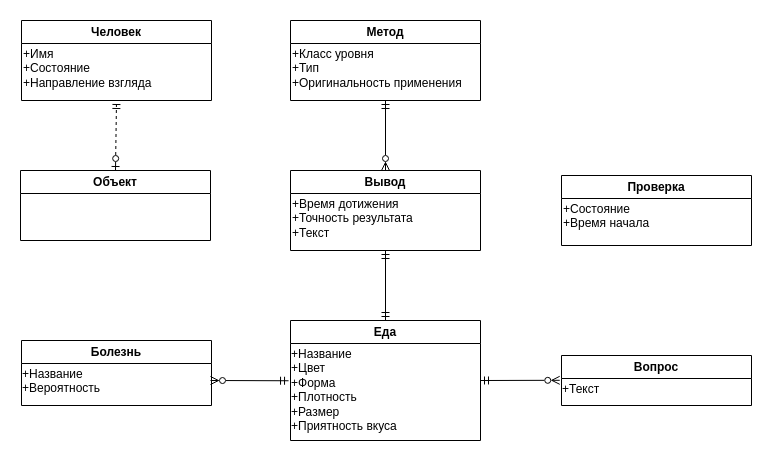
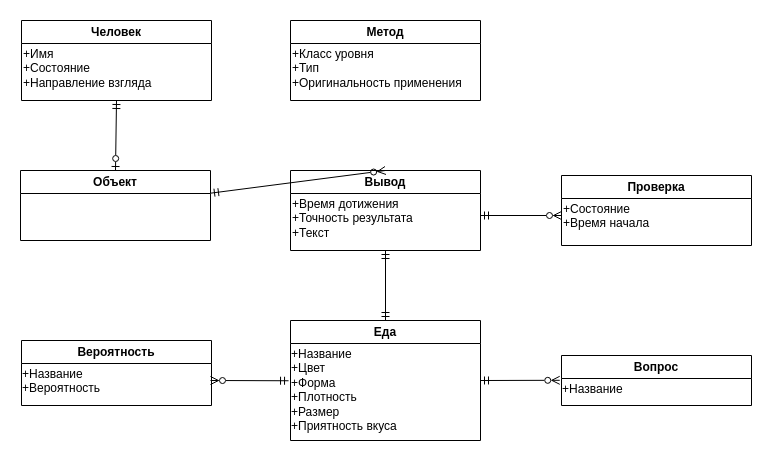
  <mxCell id="0" />
  <mxCell id="1" parent="0" />
  <mxCell id="2" value="Метод" style="swimlane;whiteSpace=wrap;html=1;" vertex="1" parent="1"><mxGeometry x="290" y="20" width="190" height="80" as="geometry" /></mxCell>
  <mxCell id="3" value="+Класс уровня&lt;br&gt;+Тип&lt;br&gt;+Оригинальность применения" style="text;whiteSpace=wrap;html=1;" vertex="1" parent="2"><mxGeometry y="20" width="190" height="60" as="geometry" /></mxCell>
  <mxCell id="4" value="Человек" style="swimlane;whiteSpace=wrap;html=1;" vertex="1" parent="1"><mxGeometry x="21" y="20" width="190" height="80" as="geometry" /></mxCell>
  <mxCell id="5" value="+Имя&lt;br&gt;+Состояние&lt;br&gt;+Направление взгляда&lt;div&gt;&lt;br/&gt;&lt;/div&gt;" style="text;whiteSpace=wrap;html=1;" vertex="1" parent="4"><mxGeometry y="20" width="190" height="60" as="geometry" /></mxCell>
  <mxCell id="6" value="Объект" style="swimlane;whiteSpace=wrap;html=1;" vertex="1" parent="1"><mxGeometry x="20" y="170" width="190" height="70" as="geometry" /></mxCell>
  <mxCell id="7" value="Вывод" style="swimlane;whiteSpace=wrap;html=1;" vertex="1" parent="1"><mxGeometry x="290" y="170" width="190" height="80" as="geometry" /></mxCell>
  <mxCell id="8" value="+Время дотижения&lt;br&gt;+Точность результата&lt;br&gt;+Текст" style="text;whiteSpace=wrap;html=1;" vertex="1" parent="7"><mxGeometry y="20" width="190" height="50" as="geometry" /></mxCell>
  <mxCell id="9" value="Еда" style="swimlane;whiteSpace=wrap;html=1;" vertex="1" parent="1"><mxGeometry x="290" y="320" width="190" height="120" as="geometry" /></mxCell>
  <mxCell id="10" value="+Название&amp;nbsp;&lt;br&gt;+Цвет&lt;br&gt;+Форма&lt;br&gt;+Плотность&lt;br&gt;+Размер&lt;br&gt;+Приятность вкуса" style="text;whiteSpace=wrap;html=1;" vertex="1" parent="9"><mxGeometry x="-1" y="20" width="190" height="110" as="geometry" /></mxCell>
  <mxCell id="11" value="Проверка" style="swimlane;whiteSpace=wrap;html=1;" vertex="1" parent="1"><mxGeometry x="561" y="175" width="190" height="70" as="geometry" /></mxCell>
  <mxCell id="12" value="+Состояние&amp;nbsp;&lt;br style=&quot;border-color: var(--border-color);&quot;&gt;+Время начала" style="text;whiteSpace=wrap;html=1;" vertex="1" parent="11"><mxGeometry y="20" width="190" height="40" as="geometry" /></mxCell>
- <mxCell id="13" value="Болезнь" style="swimlane;whiteSpace=wrap;html=1;" vertex="1" parent="1"><mxGeometry x="21" y="340" width="190" height="65" as="geometry" /></mxCell>
+ <mxCell id="13" value="Вероятность" style="swimlane;whiteSpace=wrap;html=1;" vertex="1" parent="1"><mxGeometry x="21" y="340" width="190" height="65" as="geometry" /></mxCell>
  <mxCell id="14" value="+Название&lt;br&gt;+Вероятность" style="text;whiteSpace=wrap;html=1;" vertex="1" parent="13"><mxGeometry x="-1" y="20" width="190" height="40" as="geometry" /></mxCell>
  <mxCell id="15" value="Вопрос" style="swimlane;whiteSpace=wrap;html=1;" vertex="1" parent="1"><mxGeometry x="561" y="355" width="190" height="50" as="geometry" /></mxCell>
- <mxCell id="16" value="+Текст" style="text;whiteSpace=wrap;html=1;" vertex="1" parent="15"><mxGeometry x="-1" y="20" width="190" height="40" as="geometry" /></mxCell>
- <mxCell id="17" value="" style="endArrow=ERmandOne;html=1;rounded=0;entryX=0.5;entryY=1;entryDx=0;entryDy=0;exitX=0.5;exitY=0;exitDx=0;exitDy=0;startArrow=ERzeroToOne;startFill=0;endFill=0;dashed=1;" edge="1" parent="1" source="6" target="5"><mxGeometry width="50" height="50" relative="1" as="geometry"><mxPoint x="181" y="200" as="sourcePoint" /><mxPoint x="231" y="150" as="targetPoint" /></mxGeometry></mxCell>
- <mxCell id="18" value="" style="endArrow=ERmandOne;html=1;rounded=0;entryX=0.5;entryY=1;entryDx=0;entryDy=0;exitX=0.5;exitY=0;exitDx=0;exitDy=0;startArrow=ERzeroToMany;startFill=0;endFill=0;" edge="1" parent="1" source="7" target="3"><mxGeometry width="50" height="50" relative="1" as="geometry"><mxPoint x="501" y="220" as="sourcePoint" /><mxPoint x="551" y="170" as="targetPoint" /></mxGeometry></mxCell>
+ <mxCell id="16" value="+Название" style="text;whiteSpace=wrap;html=1;" vertex="1" parent="15"><mxGeometry x="-1" y="20" width="190" height="40" as="geometry" /></mxCell>
+ <mxCell id="17" value="" style="endArrow=ERmandOne;html=1;rounded=0;entryX=0.5;entryY=1;entryDx=0;entryDy=0;exitX=0.5;exitY=0;exitDx=0;exitDy=0;startArrow=ERzeroToOne;startFill=0;endFill=0;" edge="1" parent="1" source="6" target="5"><mxGeometry width="50" height="50" relative="1" as="geometry"><mxPoint x="181" y="200" as="sourcePoint" /><mxPoint x="231" y="150" as="targetPoint" /></mxGeometry></mxCell>
+ <mxCell id="18" value="" style="endArrow=ERmandOne;html=1;rounded=0;exitX=0.5;exitY=0;exitDx=0;exitDy=0;startArrow=ERzeroToMany;startFill=0;endFill=0;" edge="1" parent="1" source="7" target="6"><mxGeometry width="50" height="50" relative="1" as="geometry"><mxPoint x="501" y="220" as="sourcePoint" /><mxPoint x="551" y="170" as="targetPoint" /></mxGeometry></mxCell>
+ <mxCell id="19" value="" style="endArrow=ERzeroToMany;html=1;rounded=0;exitX=1;exitY=0.5;exitDx=0;exitDy=0;entryX=0;entryY=0.5;entryDx=0;entryDy=0;startArrow=ERmandOne;startFill=0;endFill=0;" edge="1" parent="1" source="8" target="12"><mxGeometry width="50" height="50" relative="1" as="geometry"><mxPoint x="451" y="340" as="sourcePoint" /><mxPoint x="501" y="290" as="targetPoint" /></mxGeometry></mxCell>
  <mxCell id="20" value="" style="endArrow=ERzeroToMany;html=1;rounded=0;entryX=-0.004;entryY=0.12;entryDx=0;entryDy=0;exitX=1;exitY=0.5;exitDx=0;exitDy=0;entryPerimeter=0;startArrow=ERmandOne;startFill=0;endFill=0;" edge="1" parent="1" source="9" target="16"><mxGeometry width="50" height="50" relative="1" as="geometry"><mxPoint x="471" y="410" as="sourcePoint" /><mxPoint x="521" y="360" as="targetPoint" /></mxGeometry></mxCell>
  <mxCell id="21" value="" style="endArrow=ERmandOne;html=1;rounded=0;exitX=1;exitY=0.5;exitDx=0;exitDy=0;entryX=-0.005;entryY=0.366;entryDx=0;entryDy=0;entryPerimeter=0;endFill=0;startArrow=ERzeroToMany;startFill=0;" edge="1" parent="1" source="14" target="10"><mxGeometry width="50" height="50" relative="1" as="geometry"><mxPoint x="291" y="470" as="sourcePoint" /><mxPoint x="341" y="420" as="targetPoint" /></mxGeometry></mxCell>
  <mxCell id="22" value="" style="endArrow=ERmandOne;html=1;rounded=0;entryX=0.5;entryY=1;entryDx=0;entryDy=0;exitX=0.5;exitY=0;exitDx=0;exitDy=0;startArrow=ERmandOne;startFill=0;endFill=0;" edge="1" parent="1" source="9" target="7"><mxGeometry width="50" height="50" relative="1" as="geometry"><mxPoint x="311" y="300" as="sourcePoint" /><mxPoint x="361" y="250" as="targetPoint" /></mxGeometry></mxCell>
